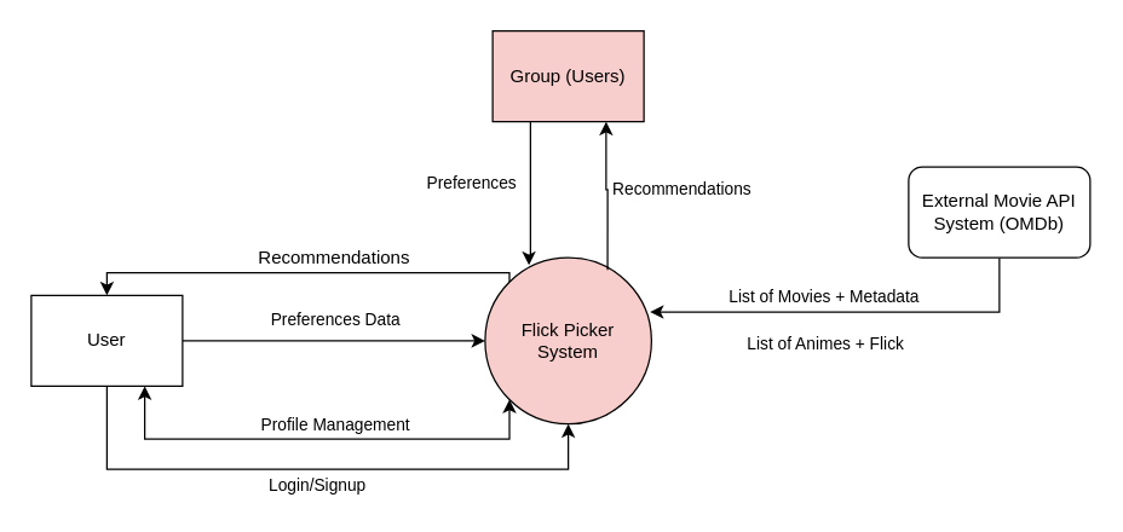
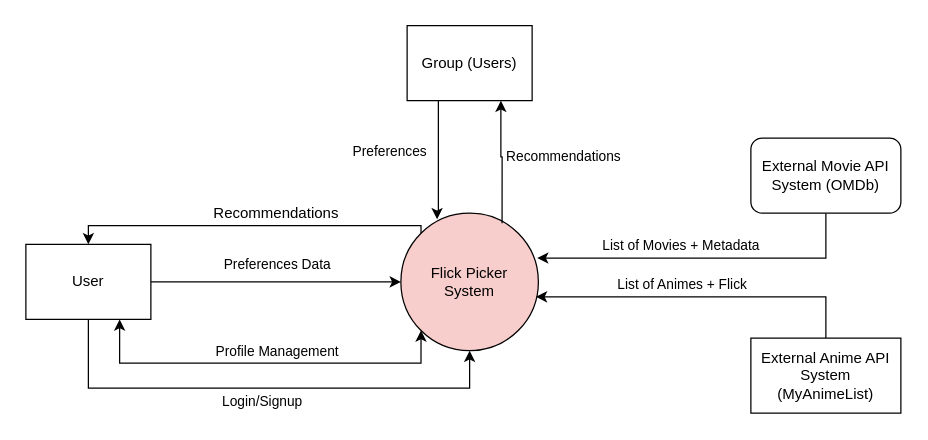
  <mxCell id="0" />
  <mxCell id="1" parent="0" />
  <mxCell id="2" value="Flick Picker&lt;br&gt;System" style="ellipse;whiteSpace=wrap;html=1;aspect=fixed;fillColor=#f8cecc;" parent="1" vertex="1"><mxGeometry x="320" y="170" width="110" height="110" as="geometry" /></mxCell>
  <mxCell id="3" style="edgeStyle=orthogonalEdgeStyle;rounded=0;orthogonalLoop=1;jettySize=auto;html=1;entryX=0.5;entryY=1;entryDx=0;entryDy=0;exitX=0.5;exitY=1;exitDx=0;exitDy=0;" edge="1" parent="1" source="10" target="2"><mxGeometry relative="1" as="geometry"><Array as="points"><mxPoint x="70" y="310" /><mxPoint x="375" y="310" /></Array></mxGeometry></mxCell>
  <mxCell id="4" value="Login/Signup" style="edgeLabel;html=1;align=center;verticalAlign=middle;resizable=0;points=[];" vertex="1" connectable="0" parent="3"><mxGeometry x="-0.114" y="-2" relative="1" as="geometry"><mxPoint x="20" y="8" as="offset" /></mxGeometry></mxCell>
  <mxCell id="5" style="edgeStyle=orthogonalEdgeStyle;rounded=0;orthogonalLoop=1;jettySize=auto;html=1;exitX=0.75;exitY=1;exitDx=0;exitDy=0;entryX=0;entryY=1;entryDx=0;entryDy=0;startArrow=classic;startFill=1;" edge="1" parent="1" source="10" target="2"><mxGeometry relative="1" as="geometry"><Array as="points"><mxPoint x="95" y="290" /><mxPoint x="336" y="290" /></Array></mxGeometry></mxCell>
  <mxCell id="6" value="Profile Management" style="edgeLabel;html=1;align=center;verticalAlign=middle;resizable=0;points=[];" vertex="1" connectable="0" parent="5"><mxGeometry x="0.297" y="1" relative="1" as="geometry"><mxPoint x="-36" y="-9" as="offset" /></mxGeometry></mxCell>
  <mxCell id="7" style="edgeStyle=orthogonalEdgeStyle;rounded=0;orthogonalLoop=1;jettySize=auto;html=1;entryX=0;entryY=0.5;entryDx=0;entryDy=0;" edge="1" parent="1" source="10" target="2"><mxGeometry relative="1" as="geometry" /></mxCell>
  <mxCell id="8" value="Preferences Data" style="edgeLabel;html=1;align=center;verticalAlign=middle;resizable=0;points=[];" vertex="1" connectable="0" parent="7"><mxGeometry x="0.18" y="4" relative="1" as="geometry"><mxPoint x="-18" y="-11" as="offset" /></mxGeometry></mxCell>
  <mxCell id="9" style="edgeStyle=orthogonalEdgeStyle;rounded=0;orthogonalLoop=1;jettySize=auto;html=1;entryX=0;entryY=0;entryDx=0;entryDy=0;startArrow=classic;startFill=1;endArrow=none;endFill=0;" edge="1" parent="1" source="10" target="2"><mxGeometry relative="1" as="geometry"><Array as="points"><mxPoint x="70" y="180" /><mxPoint x="336" y="180" /></Array></mxGeometry></mxCell>
  <mxCell id="10" value="User" style="rounded=0;whiteSpace=wrap;html=1;" parent="1" vertex="1"><mxGeometry x="20" y="195" width="100" height="60" as="geometry" /></mxCell>
  <mxCell id="11" style="edgeStyle=orthogonalEdgeStyle;rounded=0;orthogonalLoop=1;jettySize=auto;html=1;exitX=0.5;exitY=1;exitDx=0;exitDy=0;entryX=0.991;entryY=0.327;entryDx=0;entryDy=0;entryPerimeter=0;" parent="1" source="13" target="2" edge="1"><mxGeometry relative="1" as="geometry"><Array as="points"><mxPoint x="660" y="206" /></Array></mxGeometry></mxCell>
  <mxCell id="12" value="List of Movies + Metadata" style="edgeLabel;html=1;align=center;verticalAlign=middle;resizable=0;points=[];" parent="11" vertex="1" connectable="0"><mxGeometry x="-0.36" y="5" relative="1" as="geometry"><mxPoint x="-67" y="-15.99" as="offset" /></mxGeometry></mxCell>
  <mxCell id="13" value="External Movie API &lt;br&gt;System (OMDb)" style="whiteSpace=wrap;html=1;rounded=1;" parent="1" vertex="1"><mxGeometry x="600" y="110" width="120" height="60" as="geometry" /></mxCell>
+ <mxCell id="14" style="edgeStyle=orthogonalEdgeStyle;rounded=0;orthogonalLoop=1;jettySize=auto;html=1;entryX=0.982;entryY=0.609;entryDx=0;entryDy=0;entryPerimeter=0;" parent="1" source="15" target="2" edge="1"><mxGeometry relative="1" as="geometry"><Array as="points"><mxPoint x="660" y="237" /></Array></mxGeometry></mxCell>
+ <mxCell id="15" value="External Anime API System (MyAnimeList)" style="rounded=0;whiteSpace=wrap;html=1;" parent="1" vertex="1"><mxGeometry x="600" y="270" width="120" height="60" as="geometry" /></mxCell>
  <mxCell id="16" value="List of Animes + Flick" style="edgeLabel;html=1;align=center;verticalAlign=middle;resizable=0;points=[];" parent="1" vertex="1" connectable="0"><mxGeometry x="549.999" y="225.004" as="geometry"><mxPoint x="-5" y="1" as="offset" /></mxGeometry></mxCell>
  <mxCell id="17" value="Recommendations" style="text;html=1;align=center;verticalAlign=middle;resizable=0;points=[];autosize=1;" vertex="1" parent="1"><mxGeometry x="160" y="160" width="120" height="20" as="geometry" /></mxCell>
  <mxCell id="18" value="Recommendations" style="edgeStyle=orthogonalEdgeStyle;rounded=0;orthogonalLoop=1;jettySize=auto;html=1;entryX=0.736;entryY=0.073;entryDx=0;entryDy=0;startArrow=classic;startFill=1;endArrow=none;endFill=0;exitX=0.75;exitY=1;exitDx=0;exitDy=0;entryPerimeter=0;" edge="1" parent="1" source="21" target="2"><mxGeometry x="-0.071" y="49" relative="1" as="geometry"><mxPoint as="offset" /></mxGeometry></mxCell>
  <mxCell id="19" style="edgeStyle=orthogonalEdgeStyle;rounded=0;orthogonalLoop=1;jettySize=auto;html=1;entryX=0.264;entryY=0.045;entryDx=0;entryDy=0;startArrow=none;startFill=0;endArrow=classic;endFill=1;entryPerimeter=0;" edge="1" parent="1" source="21" target="2"><mxGeometry relative="1" as="geometry"><Array as="points"><mxPoint x="350" y="170" /><mxPoint x="349" y="170" /></Array></mxGeometry></mxCell>
  <mxCell id="20" value="Preferences" style="edgeLabel;html=1;align=center;verticalAlign=middle;resizable=0;points=[];" vertex="1" connectable="0" parent="19"><mxGeometry x="0.061" y="4" relative="1" as="geometry"><mxPoint x="-44" y="-11" as="offset" /></mxGeometry></mxCell>
- <mxCell id="21" value="Group (Users)" style="rounded=0;whiteSpace=wrap;html=1;fillColor=#f8cecc;" vertex="1" parent="1"><mxGeometry x="325" y="20" width="100" height="60" as="geometry" /></mxCell>
+ <mxCell id="21" value="Group (Users)" style="rounded=0;whiteSpace=wrap;html=1;" vertex="1" parent="1"><mxGeometry x="325" y="20" width="100" height="60" as="geometry" /></mxCell>
